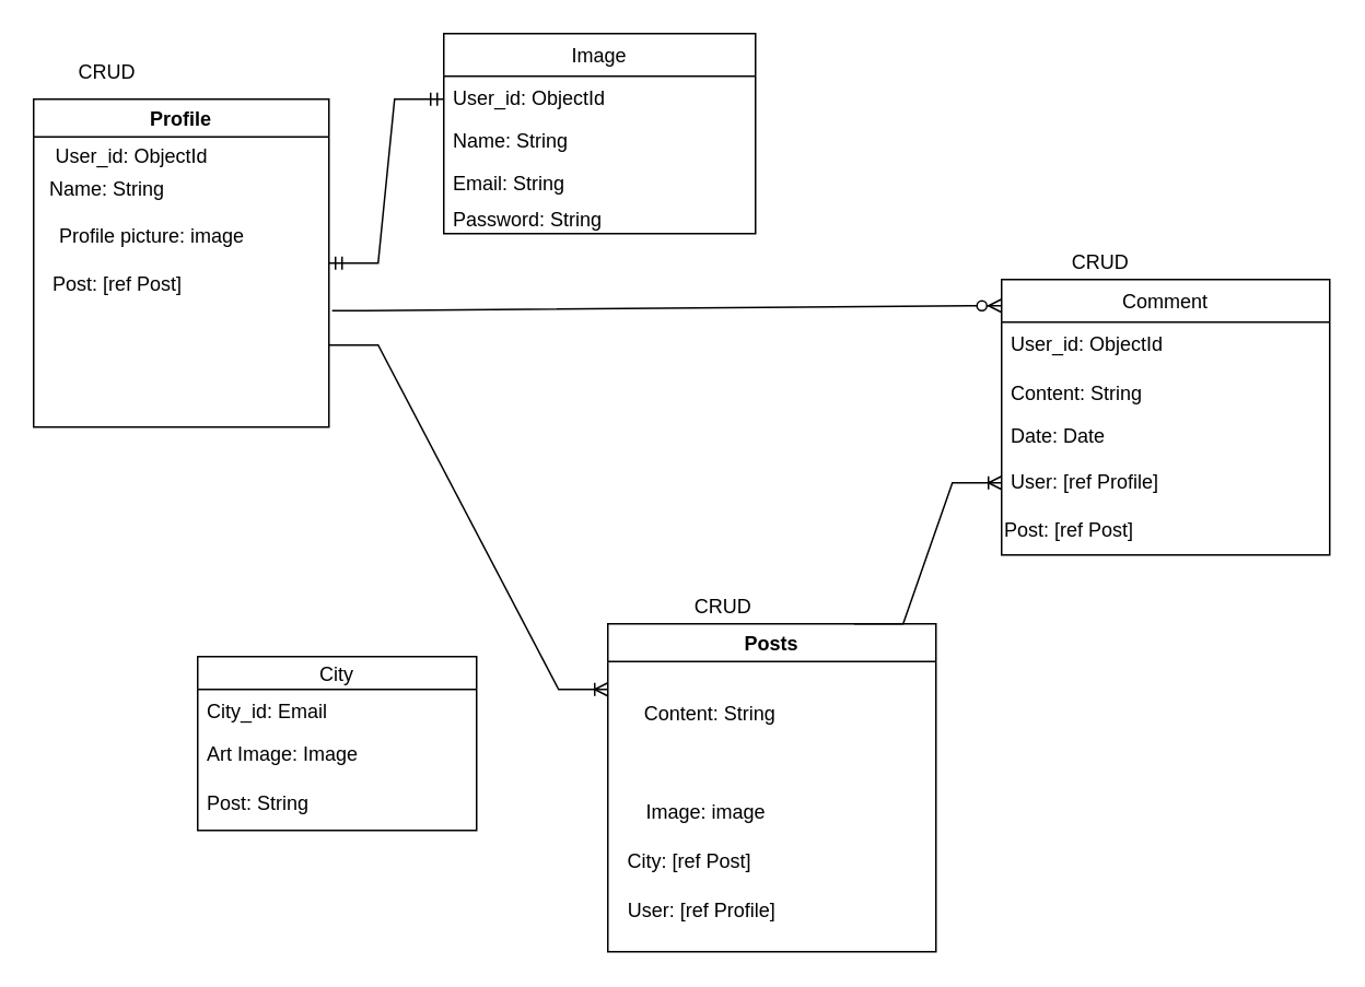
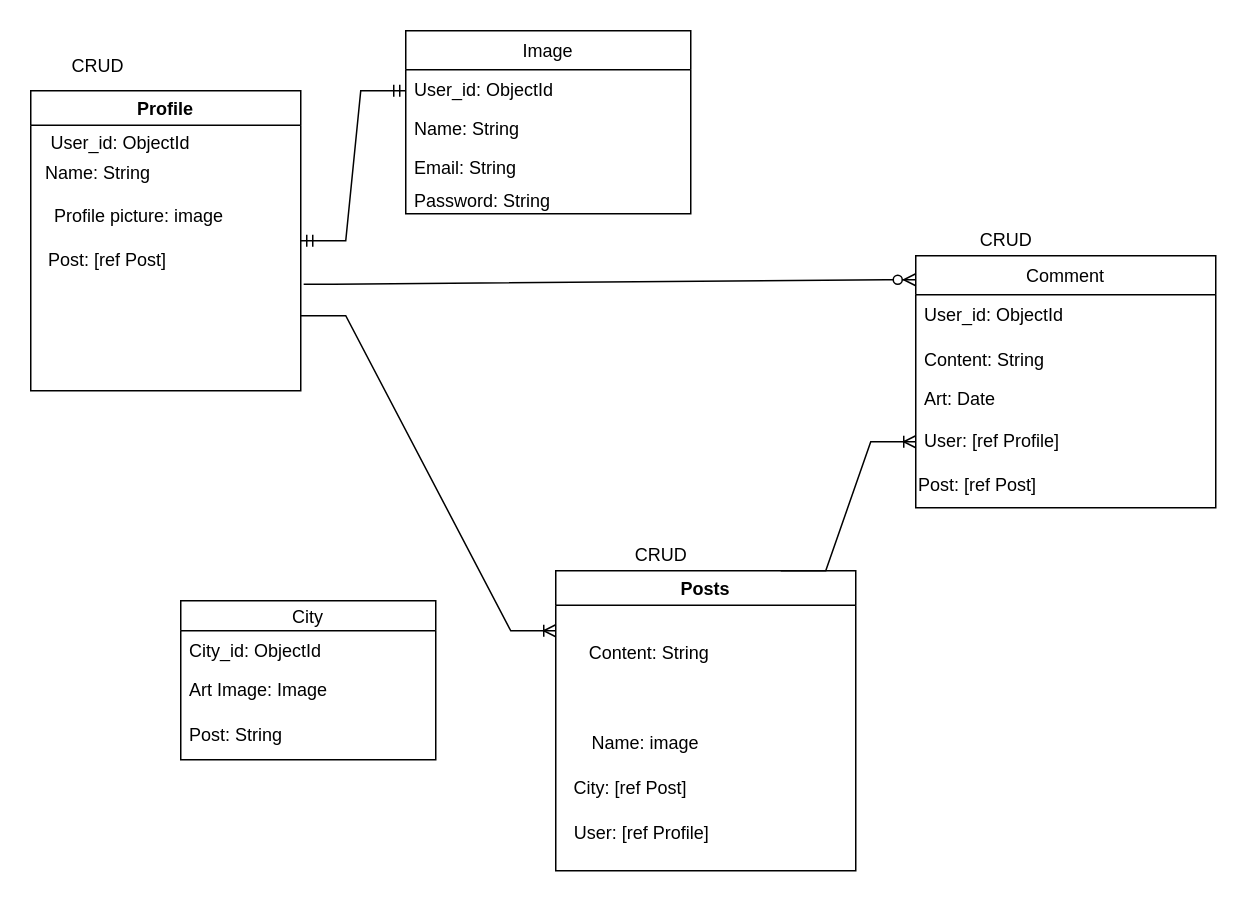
  <mxCell id="0" />
  <mxCell id="1" parent="0" />
  <mxCell id="2" value="Image" style="swimlane;fontStyle=0;childLayout=stackLayout;horizontal=1;startSize=26;fillColor=none;horizontalStack=0;resizeParent=1;resizeParentMax=0;resizeLast=0;collapsible=1;marginBottom=0;" parent="1" vertex="1"><mxGeometry x="270" y="20" width="190" height="122" as="geometry" /></mxCell>
  <mxCell id="3" value="User_id: ObjectId" style="text;strokeColor=none;fillColor=none;align=left;verticalAlign=top;spacingLeft=4;spacingRight=4;overflow=hidden;rotatable=0;points=[[0,0.5],[1,0.5]];portConstraint=eastwest;" parent="2" vertex="1"><mxGeometry y="26" width="190" height="26" as="geometry" /></mxCell>
  <mxCell id="4" value="Name: String&#10;&#10;" style="text;strokeColor=none;fillColor=none;align=left;verticalAlign=top;spacingLeft=4;spacingRight=4;overflow=hidden;rotatable=0;points=[[0,0.5],[1,0.5]];portConstraint=eastwest;" parent="2" vertex="1"><mxGeometry y="52" width="190" height="26" as="geometry" /></mxCell>
  <mxCell id="5" value="Email: String" style="text;strokeColor=none;fillColor=none;spacingLeft=4;spacingRight=4;overflow=hidden;rotatable=0;points=[[0,0.5],[1,0.5]];portConstraint=eastwest;fontSize=12;" parent="2" vertex="1"><mxGeometry y="78" width="190" height="22" as="geometry" /></mxCell>
  <mxCell id="6" value="Password: String" style="text;strokeColor=none;fillColor=none;spacingLeft=4;spacingRight=4;overflow=hidden;rotatable=0;points=[[0,0.5],[1,0.5]];portConstraint=eastwest;fontSize=12;" parent="2" vertex="1"><mxGeometry y="100" width="190" height="22" as="geometry" /></mxCell>
  <mxCell id="7" value="City" style="swimlane;fontStyle=0;childLayout=stackLayout;horizontal=1;startSize=20;fillColor=none;horizontalStack=0;resizeParent=1;resizeParentMax=0;resizeLast=0;collapsible=1;marginBottom=0;" parent="1" vertex="1"><mxGeometry x="120" y="400" width="170" height="106" as="geometry" /></mxCell>
- <mxCell id="8" value="City_id: Email" style="text;strokeColor=none;fillColor=none;align=left;verticalAlign=top;spacingLeft=4;spacingRight=4;overflow=hidden;rotatable=0;points=[[0,0.5],[1,0.5]];portConstraint=eastwest;" parent="7" vertex="1"><mxGeometry y="20" width="170" height="26" as="geometry" /></mxCell>
+ <mxCell id="8" value="City_id: ObjectId" style="text;strokeColor=none;fillColor=none;align=left;verticalAlign=top;spacingLeft=4;spacingRight=4;overflow=hidden;rotatable=0;points=[[0,0.5],[1,0.5]];portConstraint=eastwest;" parent="7" vertex="1"><mxGeometry y="20" width="170" height="26" as="geometry" /></mxCell>
  <mxCell id="9" value="Art Image: Image" style="text;strokeColor=none;fillColor=none;spacingLeft=4;spacingRight=4;overflow=hidden;rotatable=0;points=[[0,0.5],[1,0.5]];portConstraint=eastwest;fontSize=12;" parent="7" vertex="1"><mxGeometry y="46" width="170" height="30" as="geometry" /></mxCell>
  <mxCell id="10" value="Post: String" style="text;strokeColor=none;fillColor=none;spacingLeft=4;spacingRight=4;overflow=hidden;rotatable=0;points=[[0,0.5],[1,0.5]];portConstraint=eastwest;fontSize=12;" parent="7" vertex="1"><mxGeometry y="76" width="170" height="30" as="geometry" /></mxCell>
  <mxCell id="11" value="Comment" style="swimlane;fontStyle=0;childLayout=stackLayout;horizontal=1;startSize=26;fillColor=none;horizontalStack=0;resizeParent=1;resizeParentMax=0;resizeLast=0;collapsible=1;marginBottom=0;" parent="1" vertex="1"><mxGeometry x="610" y="170" width="200" height="168" as="geometry" /></mxCell>
  <mxCell id="12" value="User_id: ObjectId" style="text;strokeColor=none;fillColor=none;spacingLeft=4;spacingRight=4;overflow=hidden;rotatable=0;points=[[0,0.5],[1,0.5]];portConstraint=eastwest;fontSize=12;" parent="11" vertex="1"><mxGeometry y="26" width="200" height="30" as="geometry" /></mxCell>
  <mxCell id="13" value="Content: String" style="text;strokeColor=none;fillColor=none;align=left;verticalAlign=top;spacingLeft=4;spacingRight=4;overflow=hidden;rotatable=0;points=[[0,0.5],[1,0.5]];portConstraint=eastwest;" parent="11" vertex="1"><mxGeometry y="56" width="200" height="26" as="geometry" /></mxCell>
- <mxCell id="14" value="Date: Date" style="text;strokeColor=none;fillColor=none;align=left;verticalAlign=top;spacingLeft=4;spacingRight=4;overflow=hidden;rotatable=0;points=[[0,0.5],[1,0.5]];portConstraint=eastwest;" parent="11" vertex="1"><mxGeometry y="82" width="200" height="28" as="geometry" /></mxCell>
+ <mxCell id="14" value="Art: Date" style="text;strokeColor=none;fillColor=none;align=left;verticalAlign=top;spacingLeft=4;spacingRight=4;overflow=hidden;rotatable=0;points=[[0,0.5],[1,0.5]];portConstraint=eastwest;" parent="11" vertex="1"><mxGeometry y="82" width="200" height="28" as="geometry" /></mxCell>
  <mxCell id="15" value="User: [ref Profile]" style="text;strokeColor=none;fillColor=none;align=left;verticalAlign=top;spacingLeft=4;spacingRight=4;overflow=hidden;rotatable=0;points=[[0,0.5],[1,0.5]];portConstraint=eastwest;" parent="11" vertex="1"><mxGeometry y="110" width="200" height="28" as="geometry" /></mxCell>
  <mxCell id="16" value="&lt;div&gt;&lt;span&gt;Post: [ref Post]&lt;/span&gt;&lt;/div&gt;" style="text;html=1;strokeColor=none;fillColor=none;align=left;verticalAlign=middle;whiteSpace=wrap;rounded=0;" vertex="1" parent="11"><mxGeometry y="138" width="200" height="30" as="geometry" /></mxCell>
  <mxCell id="17" value="CRUD" style="text;html=1;align=center;verticalAlign=middle;resizable=0;points=[];autosize=1;strokeColor=none;" parent="1" vertex="1"><mxGeometry x="415" y="360" width="50" height="20" as="geometry" /></mxCell>
  <mxCell id="18" value="CRUD" style="text;html=1;align=center;verticalAlign=middle;resizable=0;points=[];autosize=1;strokeColor=none;" parent="1" vertex="1"><mxGeometry x="645" y="150" width="50" height="20" as="geometry" /></mxCell>
  <mxCell id="19" value="" style="edgeStyle=entityRelationEdgeStyle;fontSize=12;html=1;endArrow=ERzeroToMany;endFill=1;exitX=0.905;exitY=1.033;exitDx=0;exitDy=0;exitPerimeter=0;" parent="1" source="22" edge="1"><mxGeometry width="100" height="100" relative="1" as="geometry"><mxPoint x="470" y="120" as="sourcePoint" /><mxPoint x="610" y="186" as="targetPoint" /></mxGeometry></mxCell>
  <mxCell id="20" value="Profile" style="swimlane;align=center;" vertex="1" parent="1"><mxGeometry x="20" y="60" width="180" height="200" as="geometry" /></mxCell>
  <mxCell id="21" value="Profile picture: image&#10;&#10;Comment: [ref Comment]" style="text;strokeColor=none;fillColor=none;align=left;verticalAlign=top;spacingLeft=4;spacingRight=4;overflow=hidden;rotatable=0;points=[[0,0.5],[1,0.5]];portConstraint=eastwest;" parent="20" vertex="1"><mxGeometry x="10" y="70" width="190" height="28" as="geometry" /></mxCell>
  <mxCell id="22" value="Post: [ref Post]" style="text;html=1;strokeColor=none;fillColor=none;align=left;verticalAlign=middle;whiteSpace=wrap;rounded=0;" vertex="1" parent="20"><mxGeometry x="10" y="98" width="190" height="30" as="geometry" /></mxCell>
  <mxCell id="23" value="&lt;span style=&quot;text-align: left&quot;&gt;User_id: ObjectId&lt;/span&gt;" style="text;html=1;strokeColor=none;fillColor=none;align=center;verticalAlign=middle;whiteSpace=wrap;rounded=0;" vertex="1" parent="20"><mxGeometry x="10" y="20" width="100" height="30" as="geometry" /></mxCell>
  <mxCell id="24" value="Name: String" style="text;html=1;strokeColor=none;fillColor=none;align=center;verticalAlign=middle;whiteSpace=wrap;rounded=0;" vertex="1" parent="20"><mxGeometry y="40" width="90" height="30" as="geometry" /></mxCell>
  <mxCell id="25" value="Posts" style="swimlane;align=center;" vertex="1" parent="1"><mxGeometry x="370" y="380" width="200" height="200" as="geometry" /></mxCell>
  <mxCell id="26" value="User: [ref Profile]" style="text;html=1;strokeColor=none;fillColor=none;align=center;verticalAlign=middle;whiteSpace=wrap;rounded=0;" vertex="1" parent="25"><mxGeometry y="160" width="115" height="30" as="geometry" /></mxCell>
  <mxCell id="27" value="City: [ref Post]" style="text;html=1;strokeColor=none;fillColor=none;align=center;verticalAlign=middle;whiteSpace=wrap;rounded=0;" vertex="1" parent="25"><mxGeometry y="130" width="100" height="30" as="geometry" /></mxCell>
- <mxCell id="28" value="Image: image" style="text;html=1;strokeColor=none;fillColor=none;align=center;verticalAlign=middle;whiteSpace=wrap;rounded=0;" vertex="1" parent="25"><mxGeometry x="10" y="100" width="100" height="30" as="geometry" /></mxCell>
+ <mxCell id="28" value="Name: image" style="text;html=1;strokeColor=none;fillColor=none;align=center;verticalAlign=middle;whiteSpace=wrap;rounded=0;" vertex="1" parent="25"><mxGeometry x="10" y="100" width="100" height="30" as="geometry" /></mxCell>
  <mxCell id="29" value="Content: String" style="text;html=1;strokeColor=none;fillColor=none;align=center;verticalAlign=middle;whiteSpace=wrap;rounded=0;" vertex="1" parent="25"><mxGeometry x="15" y="40" width="95" height="30" as="geometry" /></mxCell>
  <mxCell id="30" value="" style="edgeStyle=entityRelationEdgeStyle;fontSize=12;html=1;endArrow=ERmandOne;startArrow=ERmandOne;rounded=0;" edge="1" parent="1"><mxGeometry width="100" height="100" relative="1" as="geometry"><mxPoint x="200" y="160" as="sourcePoint" /><mxPoint x="270" y="60" as="targetPoint" /></mxGeometry></mxCell>
  <mxCell id="31" value="" style="edgeStyle=entityRelationEdgeStyle;fontSize=12;html=1;endArrow=ERoneToMany;rounded=0;exitX=1;exitY=0.75;exitDx=0;exitDy=0;" edge="1" parent="1" source="20"><mxGeometry width="100" height="100" relative="1" as="geometry"><mxPoint x="290" y="150" as="sourcePoint" /><mxPoint x="370" y="420" as="targetPoint" /></mxGeometry></mxCell>
  <mxCell id="32" value="" style="edgeStyle=entityRelationEdgeStyle;fontSize=12;html=1;endArrow=ERoneToMany;rounded=0;exitX=0.75;exitY=0;exitDx=0;exitDy=0;entryX=0;entryY=0.5;entryDx=0;entryDy=0;" edge="1" parent="1" source="25" target="15"><mxGeometry width="100" height="100" relative="1" as="geometry"><mxPoint x="360" y="350" as="sourcePoint" /><mxPoint x="460" y="250" as="targetPoint" /></mxGeometry></mxCell>
  <mxCell id="33" value="CRUD" style="text;strokeColor=none;fillColor=none;spacingLeft=4;spacingRight=4;overflow=hidden;rotatable=0;points=[[0,0.5],[1,0.5]];portConstraint=eastwest;fontSize=12;align=center;" vertex="1" parent="1"><mxGeometry x="40" y="30" width="50" height="30" as="geometry" /></mxCell>
